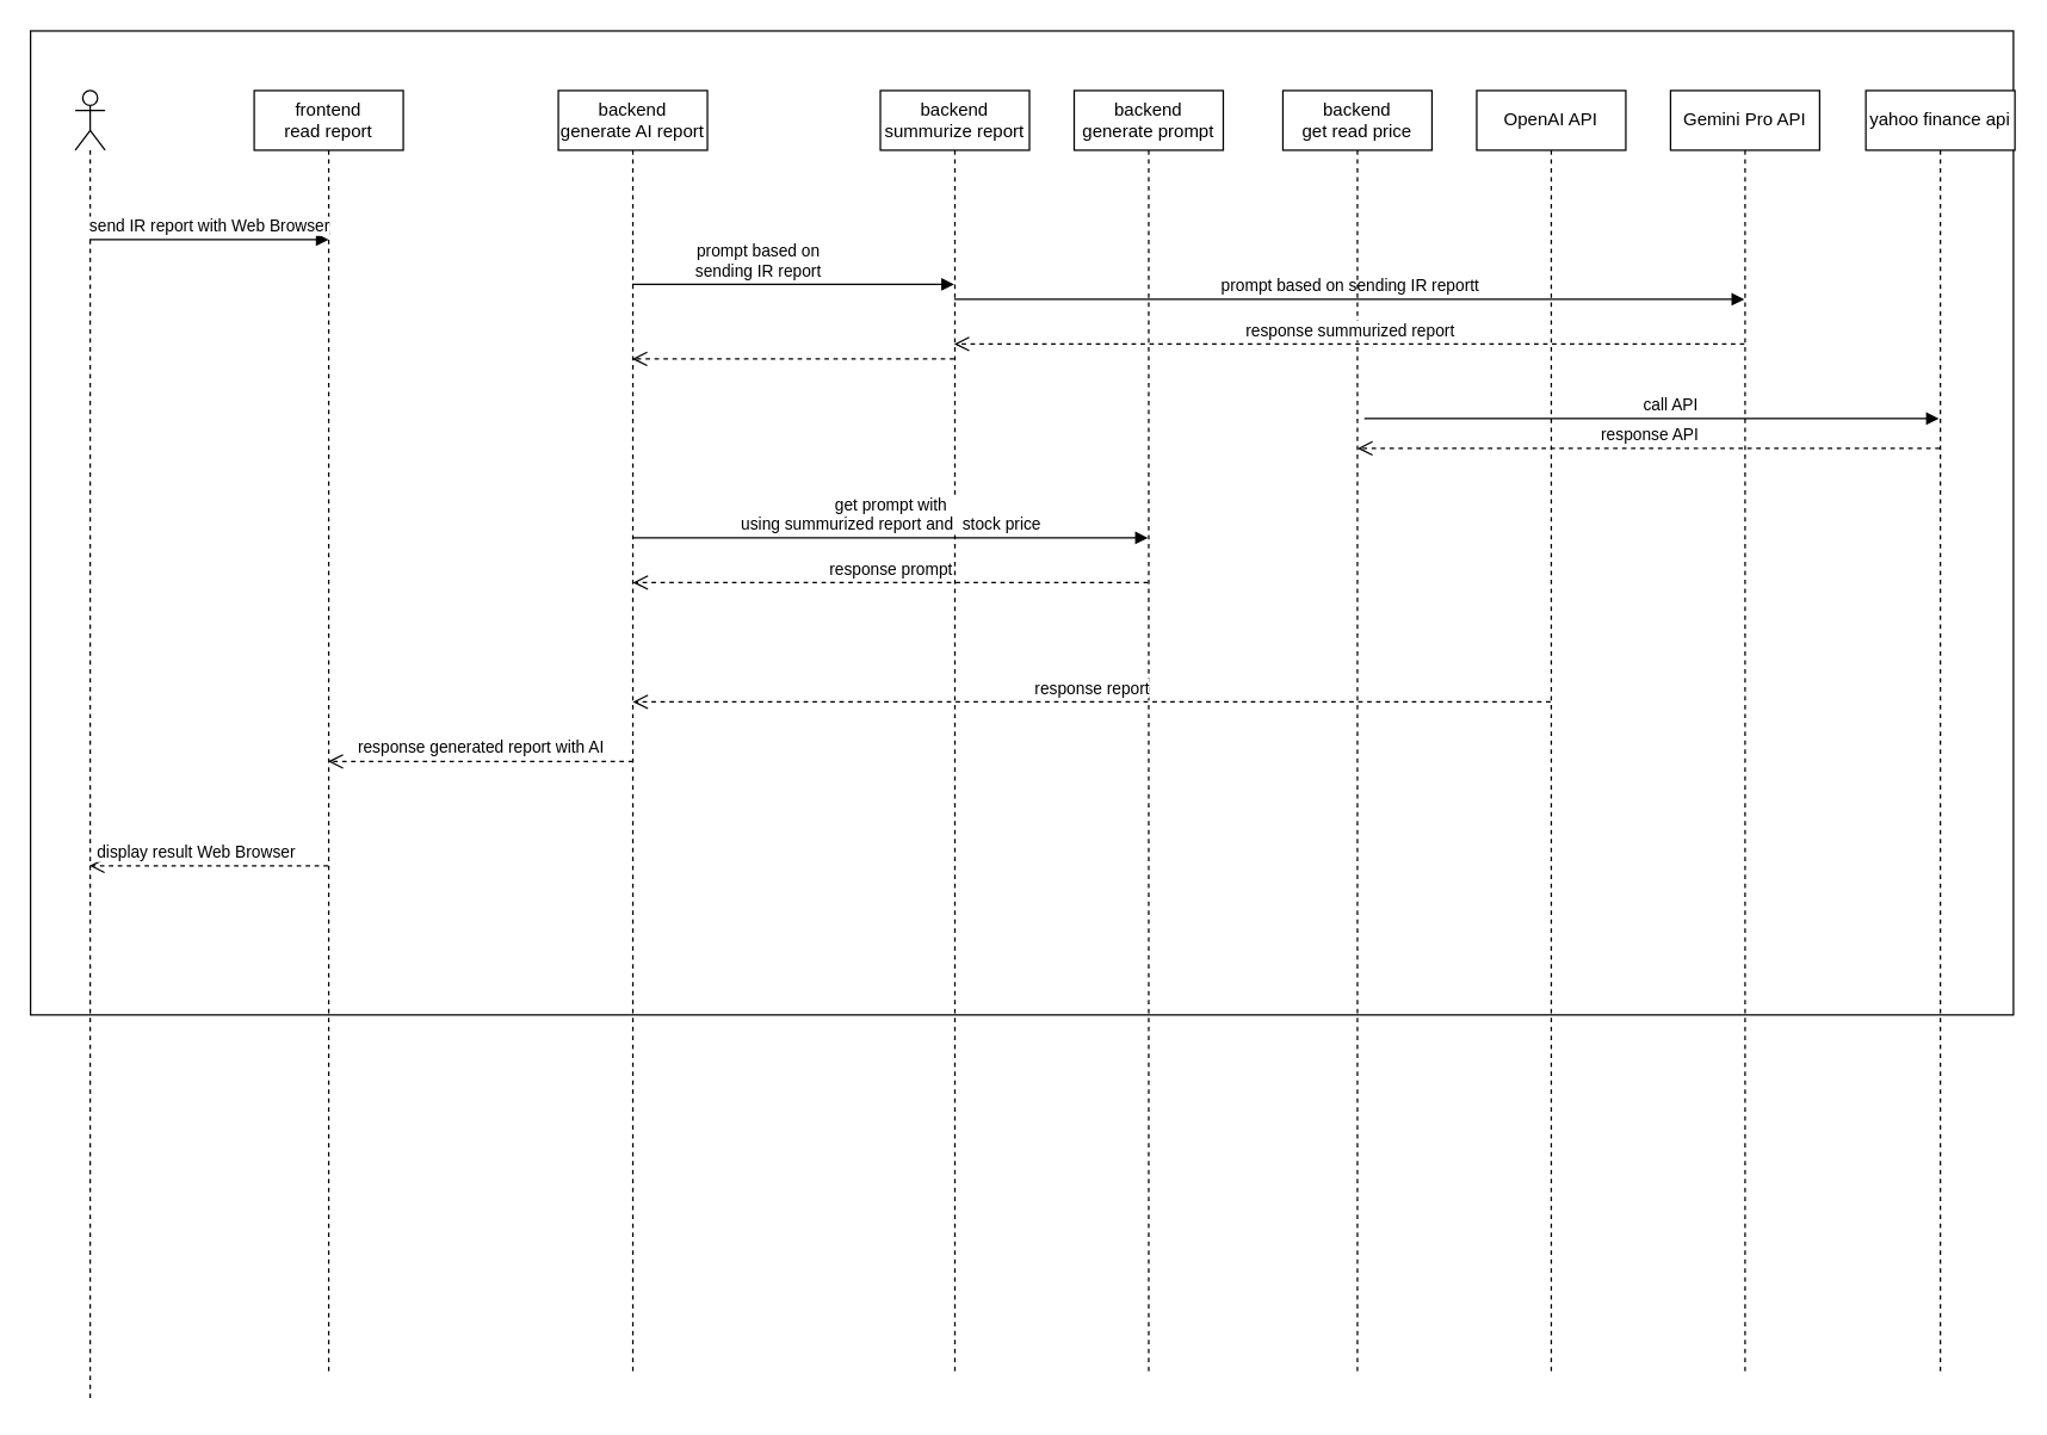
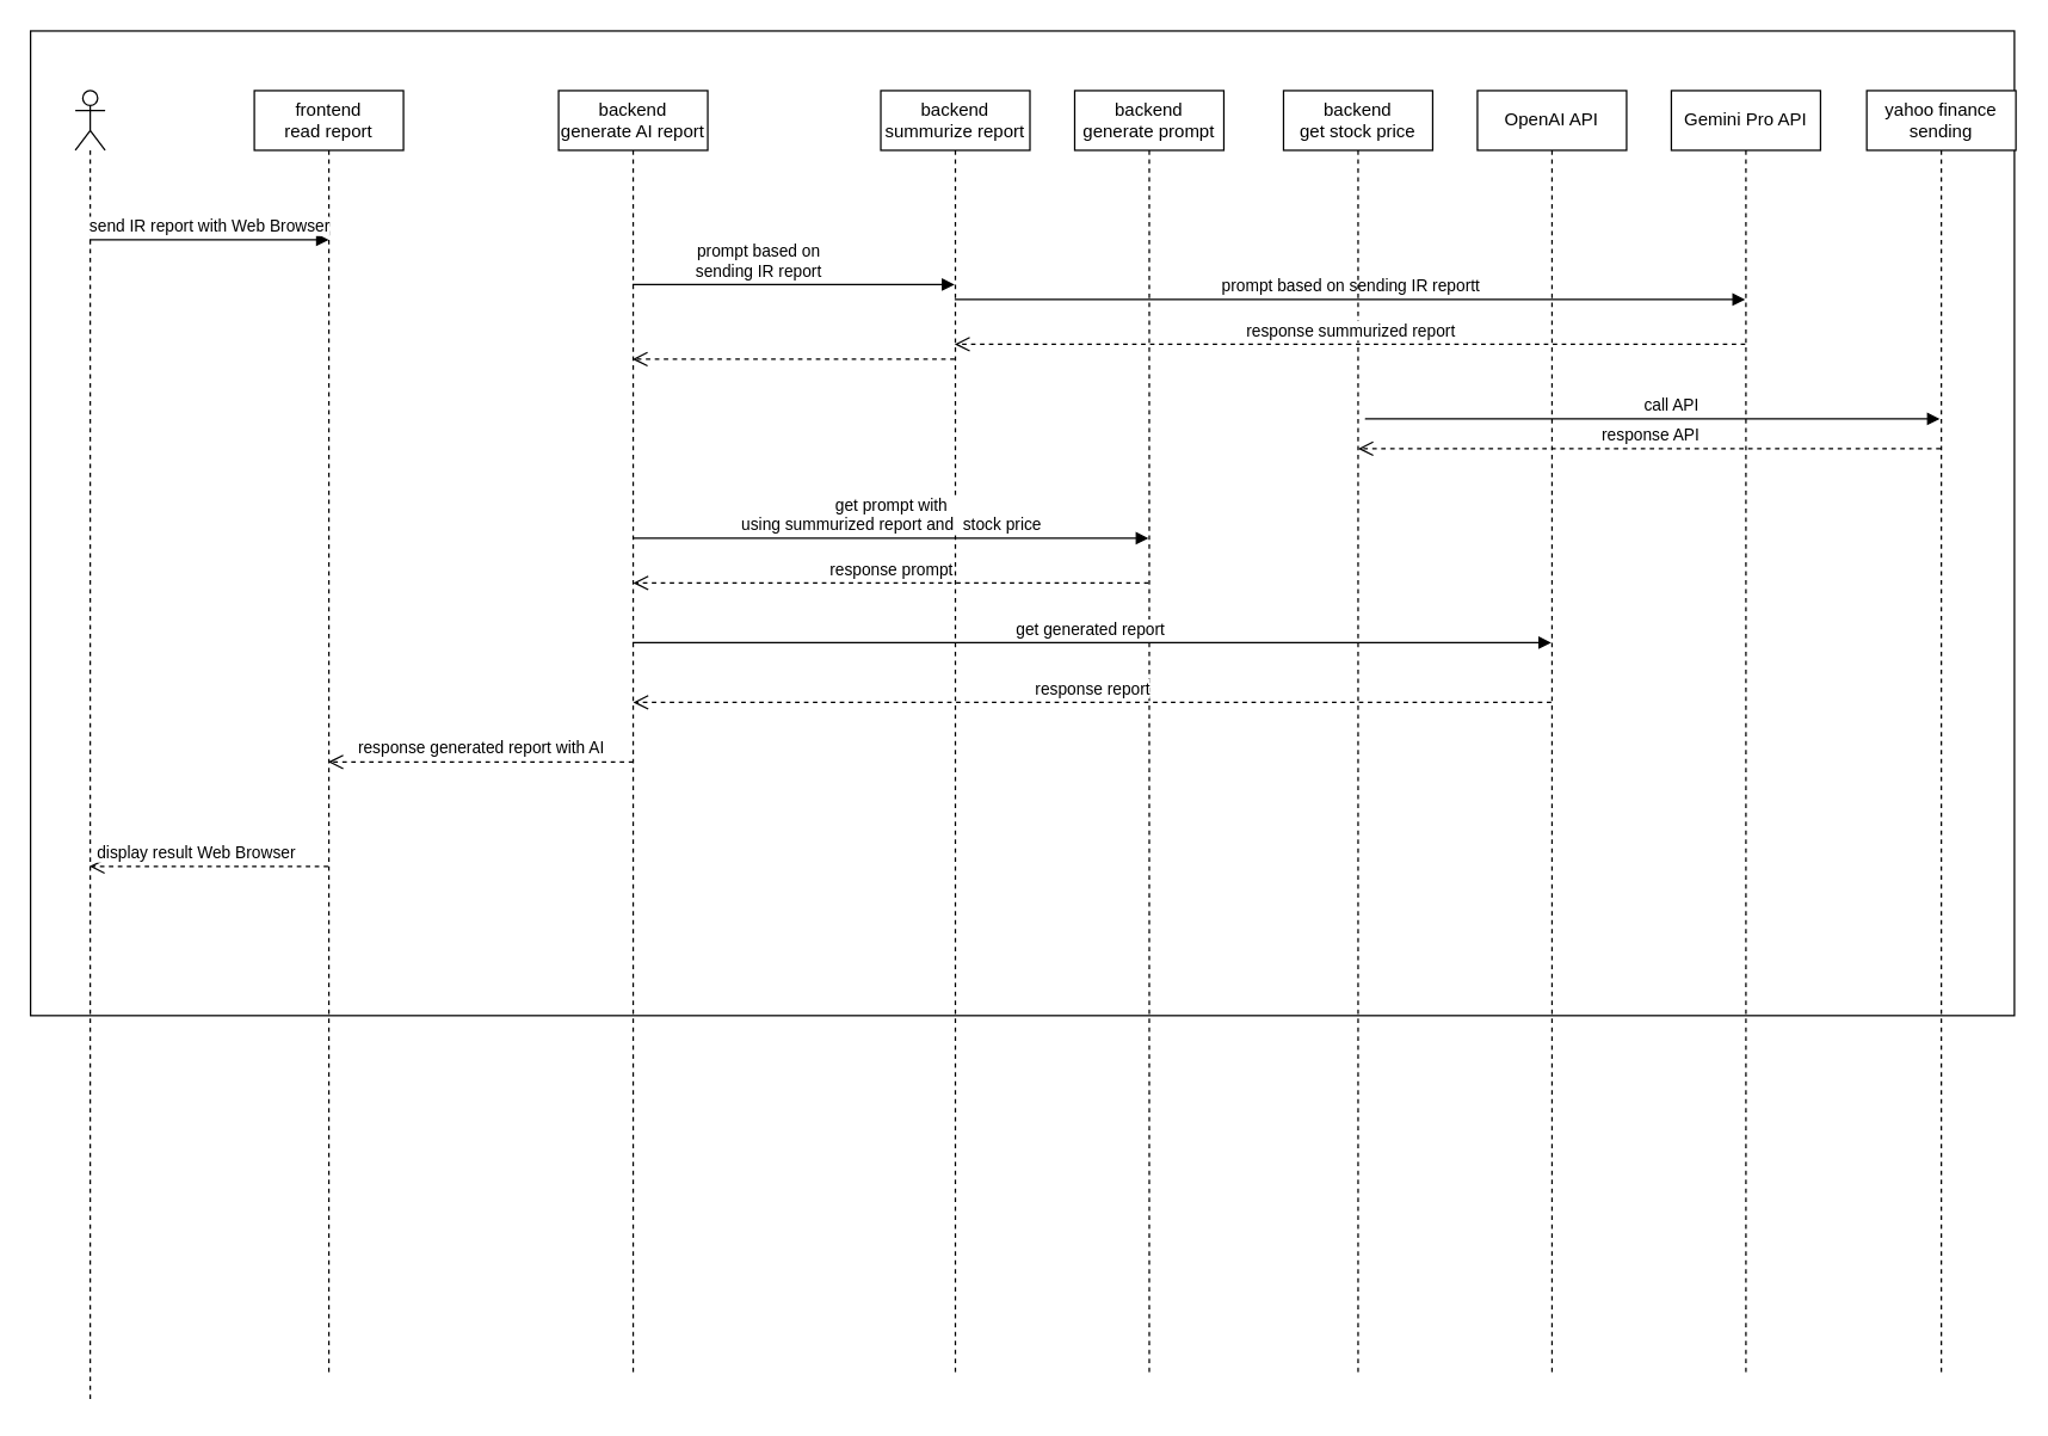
  <mxCell id="0" />
  <mxCell id="1" parent="0" />
  <mxCell id="2" value="" style="rounded=0;whiteSpace=wrap;html=1;" vertex="1" parent="1"><mxGeometry x="20" y="20" width="1330" height="660" as="geometry" /></mxCell>
  <mxCell id="3" value="frontend&lt;br&gt;read report" style="shape=umlLifeline;perimeter=lifelinePerimeter;whiteSpace=wrap;html=1;container=1;collapsible=0;recursiveResize=0;outlineConnect=0;" vertex="1" parent="1"><mxGeometry x="170" y="60" width="100" height="860" as="geometry" /></mxCell>
  <mxCell id="4" value="backend&lt;br&gt;summurize report" style="shape=umlLifeline;perimeter=lifelinePerimeter;whiteSpace=wrap;html=1;container=1;collapsible=0;recursiveResize=0;outlineConnect=0;" vertex="1" parent="1"><mxGeometry x="590" y="60" width="100" height="860" as="geometry" /></mxCell>
  <mxCell id="5" value="OpenAI API" style="shape=umlLifeline;perimeter=lifelinePerimeter;whiteSpace=wrap;html=1;container=1;collapsible=0;recursiveResize=0;outlineConnect=0;" vertex="1" parent="1"><mxGeometry x="990" y="60" width="100" height="860" as="geometry" /></mxCell>
  <mxCell id="6" value="Gemini Pro API" style="shape=umlLifeline;perimeter=lifelinePerimeter;whiteSpace=wrap;html=1;container=1;collapsible=0;recursiveResize=0;outlineConnect=0;" vertex="1" parent="1"><mxGeometry x="1120" y="60" width="100" height="860" as="geometry" /></mxCell>
  <mxCell id="7" value="response API" style="html=1;verticalAlign=bottom;endArrow=open;dashed=1;endSize=8;" edge="1" parent="6" source="12"><mxGeometry relative="1" as="geometry"><mxPoint x="276" y="240" as="sourcePoint" /><mxPoint x="-210" y="240" as="targetPoint" /><Array as="points"><mxPoint x="-73.5" y="240" /></Array><mxPoint as="offset" /></mxGeometry></mxCell>
  <mxCell id="8" value="" style="shape=umlLifeline;participant=umlActor;perimeter=lifelinePerimeter;whiteSpace=wrap;html=1;container=1;collapsible=0;recursiveResize=0;verticalAlign=top;spacingTop=36;outlineConnect=0;" vertex="1" parent="1"><mxGeometry x="50" y="60" width="20" height="880" as="geometry" /></mxCell>
  <mxCell id="9" value="send IR report with Web Browser" style="html=1;verticalAlign=bottom;endArrow=block;" edge="1" parent="1" source="8"><mxGeometry width="80" relative="1" as="geometry"><mxPoint x="200" y="160" as="sourcePoint" /><mxPoint x="220" y="160" as="targetPoint" /></mxGeometry></mxCell>
  <mxCell id="10" value="display result Web Browser" style="html=1;verticalAlign=bottom;endArrow=open;dashed=1;endSize=8;" edge="1" parent="1" source="3" target="8"><mxGeometry x="0.119" relative="1" as="geometry"><mxPoint x="200" y="640" as="sourcePoint" /><mxPoint x="120" y="640" as="targetPoint" /><Array as="points"><mxPoint x="170" y="580" /><mxPoint x="130" y="580" /></Array><mxPoint x="1" as="offset" /></mxGeometry></mxCell>
  <mxCell id="11" value="backend&lt;br&gt;generate prompt" style="shape=umlLifeline;perimeter=lifelinePerimeter;whiteSpace=wrap;html=1;container=1;collapsible=0;recursiveResize=0;outlineConnect=0;" vertex="1" parent="1"><mxGeometry x="720" y="60" width="100" height="860" as="geometry" /></mxCell>
- <mxCell id="12" value="yahoo finance api" style="shape=umlLifeline;perimeter=lifelinePerimeter;whiteSpace=wrap;html=1;container=1;collapsible=0;recursiveResize=0;outlineConnect=0;" vertex="1" parent="1"><mxGeometry x="1251" y="60" width="100" height="860" as="geometry" /></mxCell>
+ <mxCell id="12" value="yahoo finance sending" style="shape=umlLifeline;perimeter=lifelinePerimeter;whiteSpace=wrap;html=1;container=1;collapsible=0;recursiveResize=0;outlineConnect=0;" vertex="1" parent="1"><mxGeometry x="1251" y="60" width="100" height="860" as="geometry" /></mxCell>
  <mxCell id="13" value="backend&lt;br&gt;generate AI report" style="shape=umlLifeline;perimeter=lifelinePerimeter;whiteSpace=wrap;html=1;container=1;collapsible=0;recursiveResize=0;outlineConnect=0;" vertex="1" parent="1"><mxGeometry x="374" y="60" width="100" height="860" as="geometry" /></mxCell>
  <mxCell id="14" value="get prompt with &lt;br&gt;using summurized report and&amp;nbsp; stock price" style="html=1;verticalAlign=bottom;endArrow=block;" edge="1" parent="13" target="11"><mxGeometry width="80" relative="1" as="geometry"><mxPoint x="50" y="300" as="sourcePoint" /><mxPoint x="316" y="300" as="targetPoint" /></mxGeometry></mxCell>
  <mxCell id="15" value="prompt based on sending IR reportt" style="html=1;verticalAlign=bottom;endArrow=block;" edge="1" parent="1" source="4" target="6"><mxGeometry width="80" relative="1" as="geometry"><mxPoint x="580" y="200" as="sourcePoint" /><mxPoint x="959.5" y="200" as="targetPoint" /><Array as="points"><mxPoint x="910" y="200" /></Array></mxGeometry></mxCell>
  <mxCell id="16" value="response prompt" style="html=1;verticalAlign=bottom;endArrow=open;dashed=1;endSize=8;" edge="1" parent="1" source="11"><mxGeometry relative="1" as="geometry"><mxPoint x="987.5" y="390" as="sourcePoint" /><mxPoint x="424" y="390" as="targetPoint" /><Array as="points"><mxPoint x="628" y="390" /><mxPoint x="558" y="390" /></Array><mxPoint as="offset" /></mxGeometry></mxCell>
  <mxCell id="17" value="response report" style="html=1;verticalAlign=bottom;endArrow=open;dashed=1;endSize=8;" edge="1" parent="1" source="5"><mxGeometry relative="1" as="geometry"><mxPoint x="830" y="470" as="sourcePoint" /><mxPoint x="424" y="470" as="targetPoint" /><Array as="points"><mxPoint x="628" y="470" /><mxPoint x="558" y="470" /></Array><mxPoint as="offset" /></mxGeometry></mxCell>
  <mxCell id="18" value="prompt based on &lt;br&gt;sending IR report" style="html=1;verticalAlign=bottom;endArrow=block;" edge="1" parent="1" source="13" target="4"><mxGeometry x="-0.226" width="80" relative="1" as="geometry"><mxPoint x="430" y="190" as="sourcePoint" /><mxPoint x="603.5" y="190" as="targetPoint" /><mxPoint as="offset" /><Array as="points"><mxPoint x="500" y="190" /></Array></mxGeometry></mxCell>
  <mxCell id="19" value="response generated report with AI" style="html=1;verticalAlign=bottom;endArrow=open;dashed=1;endSize=8;" edge="1" parent="1" target="3"><mxGeometry relative="1" as="geometry"><mxPoint x="424" y="510" as="sourcePoint" /><mxPoint x="264" y="510" as="targetPoint" /></mxGeometry></mxCell>
  <mxCell id="20" value="" style="html=1;verticalAlign=bottom;endArrow=open;dashed=1;endSize=8;" edge="1" parent="1" source="4" target="13"><mxGeometry relative="1" as="geometry"><mxPoint x="570" y="240" as="sourcePoint" /><mxPoint x="580" y="240" as="targetPoint" /><Array as="points"><mxPoint x="520" y="240" /></Array><mxPoint as="offset" /></mxGeometry></mxCell>
- <mxCell id="21" value="backend&lt;br&gt;get read price" style="shape=umlLifeline;perimeter=lifelinePerimeter;whiteSpace=wrap;html=1;container=1;collapsible=0;recursiveResize=0;outlineConnect=0;" vertex="1" parent="1"><mxGeometry x="860" y="60" width="100" height="860" as="geometry" /></mxCell>
+ <mxCell id="21" value="backend&lt;br&gt;get stock price" style="shape=umlLifeline;perimeter=lifelinePerimeter;whiteSpace=wrap;html=1;container=1;collapsible=0;recursiveResize=0;outlineConnect=0;" vertex="1" parent="1"><mxGeometry x="860" y="60" width="100" height="860" as="geometry" /></mxCell>
  <mxCell id="22" value="response summurized report" style="html=1;verticalAlign=bottom;endArrow=open;dashed=1;endSize=8;" edge="1" parent="1" source="6" target="4"><mxGeometry relative="1" as="geometry"><mxPoint x="1040" y="230" as="sourcePoint" /><mxPoint x="650" y="230" as="targetPoint" /><Array as="points"><mxPoint x="820" y="230" /><mxPoint x="800" y="230" /></Array><mxPoint as="offset" /></mxGeometry></mxCell>
  <mxCell id="23" value="call API" style="html=1;verticalAlign=bottom;endArrow=block;" edge="1" parent="1"><mxGeometry x="0.513" width="80" relative="1" as="geometry"><mxPoint x="1259.5" y="280" as="sourcePoint" /><mxPoint x="1300" y="280" as="targetPoint" /><Array as="points"><mxPoint x="910" y="280" /><mxPoint x="990" y="280" /><mxPoint x="1210" y="280" /></Array><mxPoint as="offset" /></mxGeometry></mxCell>
+ <mxCell id="24" value="get generated report&amp;nbsp;" style="html=1;verticalAlign=bottom;endArrow=block;" edge="1" parent="1" source="13" target="5"><mxGeometry width="80" relative="1" as="geometry"><mxPoint x="492" y="440" as="sourcePoint" /><mxPoint x="1028" y="440" as="targetPoint" /><Array as="points"><mxPoint x="730" y="430" /></Array></mxGeometry></mxCell>
